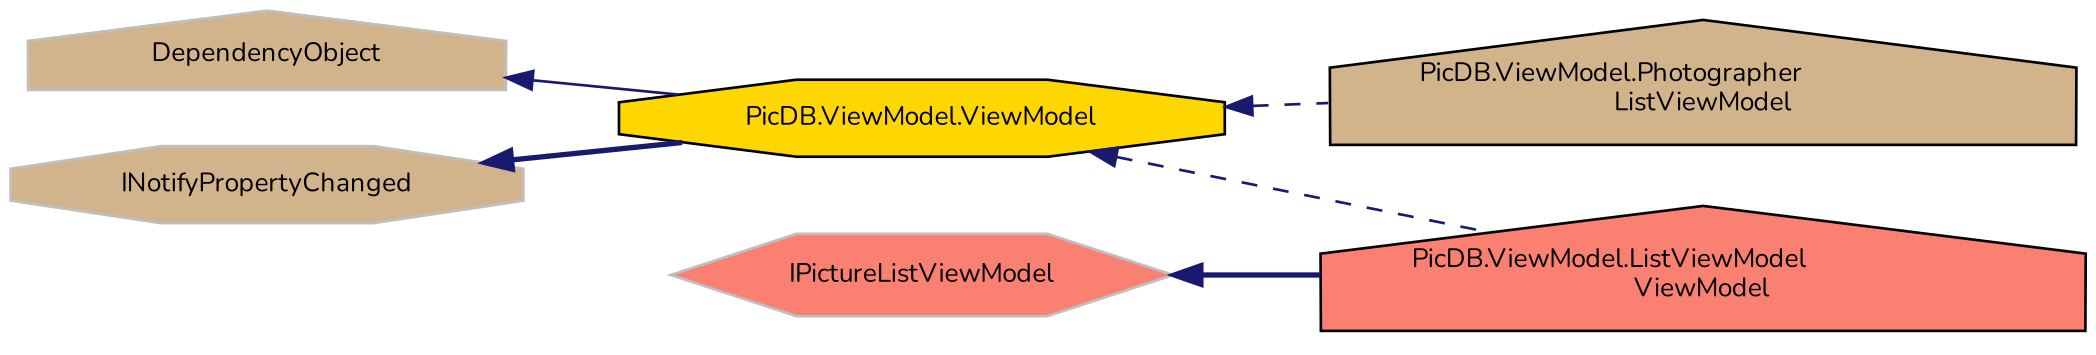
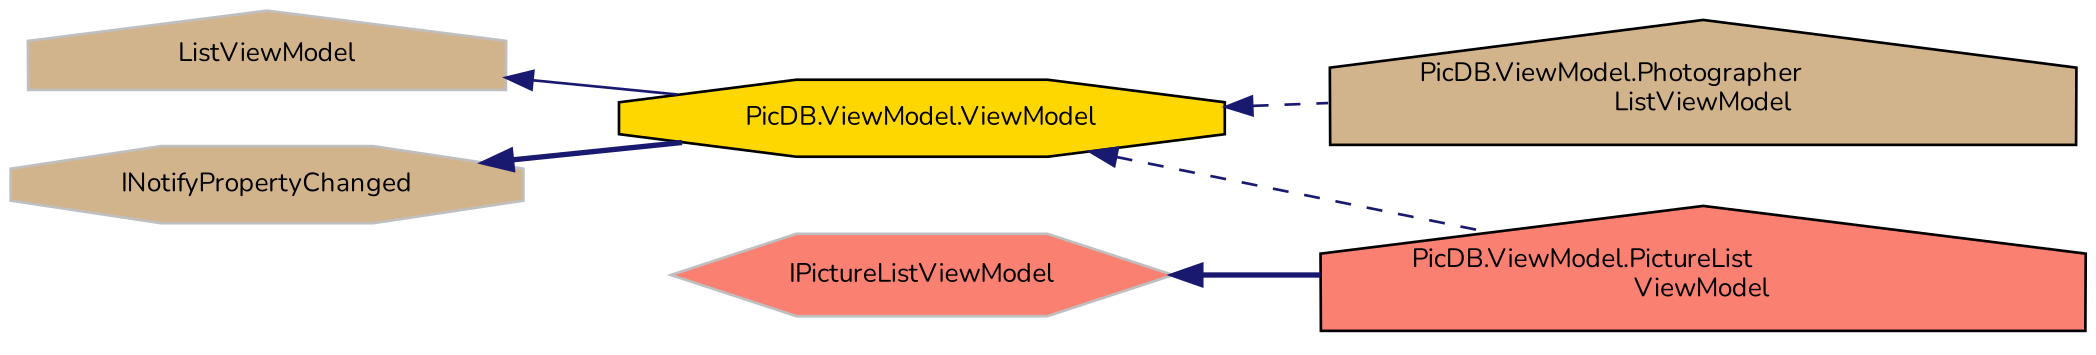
  digraph {
    fontname=Nunito
    rankdir=LR
    node [color=grey75 fillcolor=tan fontname=Nunito fontsize=10 shape=house style=filled]
    edge [color=midnightblue dir=back fontname=Nunito fontsize=10 labelfontname=Helvetica labelfontsize=10 style=dashed]
-   n1 [height=0.2 label=DependencyObject width=0.4]
+   n1 [height=0.2 label=ListViewModel width=0.4]
    n2 [color=black fillcolor=gold height=0.2 label="PicDB.ViewModel.ViewModel" shape=octagon width=0.4]
    n3 [color=black height=0.2 label="PicDB.ViewModel.Photographer\lListViewModel" width=0.4]
-   n4 [color=black fillcolor=salmon height=0.2 label="PicDB.ViewModel.ListViewModel\lViewModel" width=0.4]
+   n4 [color=black fillcolor=salmon height=0.2 label="PicDB.ViewModel.PictureList\lViewModel" width=0.4]
    n5 [height=0.2 label=INotifyPropertyChanged shape=octagon width=0.4]
    n6 [fillcolor=salmon height=0.2 label=IPictureListViewModel shape=hexagon width=0.4]
    n1 -> n2 [style=solid]
    n2 -> n3
    n2 -> n4
    n5 -> n2 [style=bold]
    n6 -> n4 [style=bold]
  }
